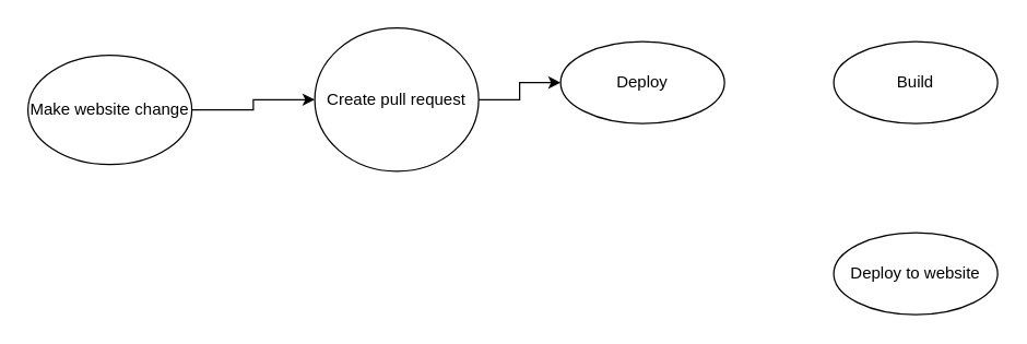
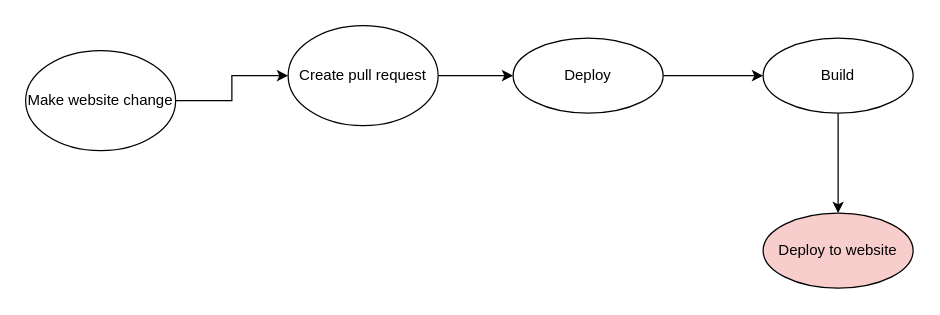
  <mxCell id="0" />
  <mxCell id="1" parent="0" />
  <mxCell id="2" value="" style="edgeStyle=orthogonalEdgeStyle;rounded=0;orthogonalLoop=1;jettySize=auto;html=1;" parent="1" source="3" target="5" edge="1"><mxGeometry relative="1" as="geometry" /></mxCell>
  <mxCell id="3" value="Make website change" style="ellipse;whiteSpace=wrap;html=1;" parent="1" vertex="1"><mxGeometry x="20" y="40" width="120" height="80" as="geometry" /></mxCell>
  <mxCell id="4" value="" style="edgeStyle=orthogonalEdgeStyle;rounded=0;orthogonalLoop=1;jettySize=auto;html=1;" parent="1" source="5" target="7" edge="1"><mxGeometry relative="1" as="geometry" /></mxCell>
- <mxCell id="5" value="Create pull request" style="ellipse;whiteSpace=wrap;html=1;" parent="1" vertex="1"><mxGeometry x="230" y="20" width="120" height="105" as="geometry" /></mxCell>
+ <mxCell id="5" value="Create pull request" style="ellipse;whiteSpace=wrap;html=1;" parent="1" vertex="1"><mxGeometry x="230" y="20" width="120" height="80" as="geometry" /></mxCell>
+ <mxCell id="6" value="" style="edgeStyle=orthogonalEdgeStyle;rounded=0;orthogonalLoop=1;jettySize=auto;html=1;" parent="1" source="7" target="9" edge="1"><mxGeometry relative="1" as="geometry" /></mxCell>
  <mxCell id="7" value="Deploy" style="ellipse;whiteSpace=wrap;html=1;" parent="1" vertex="1"><mxGeometry x="410" y="30" width="120" height="60" as="geometry" /></mxCell>
+ <mxCell id="8" value="" style="edgeStyle=orthogonalEdgeStyle;rounded=0;orthogonalLoop=1;jettySize=auto;html=1;" edge="1" parent="1" source="9" target="10"><mxGeometry relative="1" as="geometry" /></mxCell>
  <mxCell id="9" value="Build&lt;br&gt;" style="ellipse;whiteSpace=wrap;html=1;" parent="1" vertex="1"><mxGeometry x="610" y="30" width="120" height="60" as="geometry" /></mxCell>
- <mxCell id="10" value="Deploy to website" style="ellipse;whiteSpace=wrap;html=1;" vertex="1" parent="1"><mxGeometry x="610" y="170" width="120" height="60" as="geometry" /></mxCell>
+ <mxCell id="10" value="Deploy to website" style="ellipse;whiteSpace=wrap;html=1;fillColor=#f8cecc;" vertex="1" parent="1"><mxGeometry x="610" y="170" width="120" height="60" as="geometry" /></mxCell>
